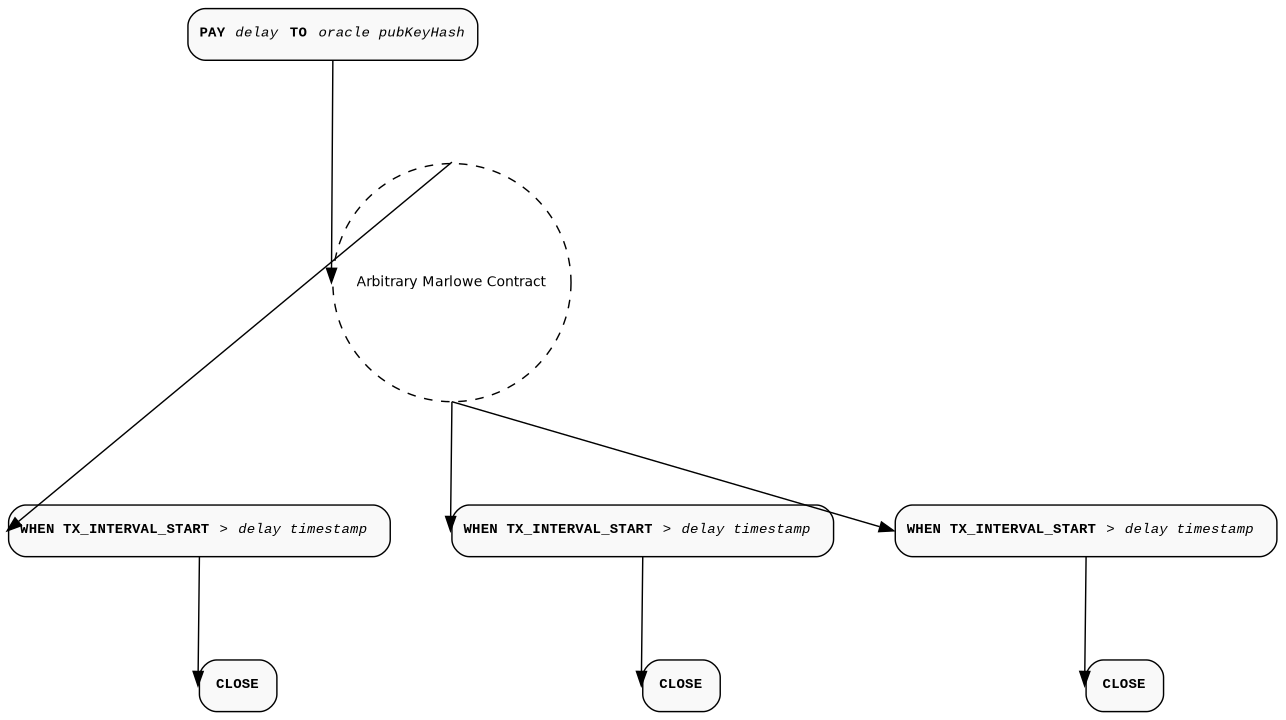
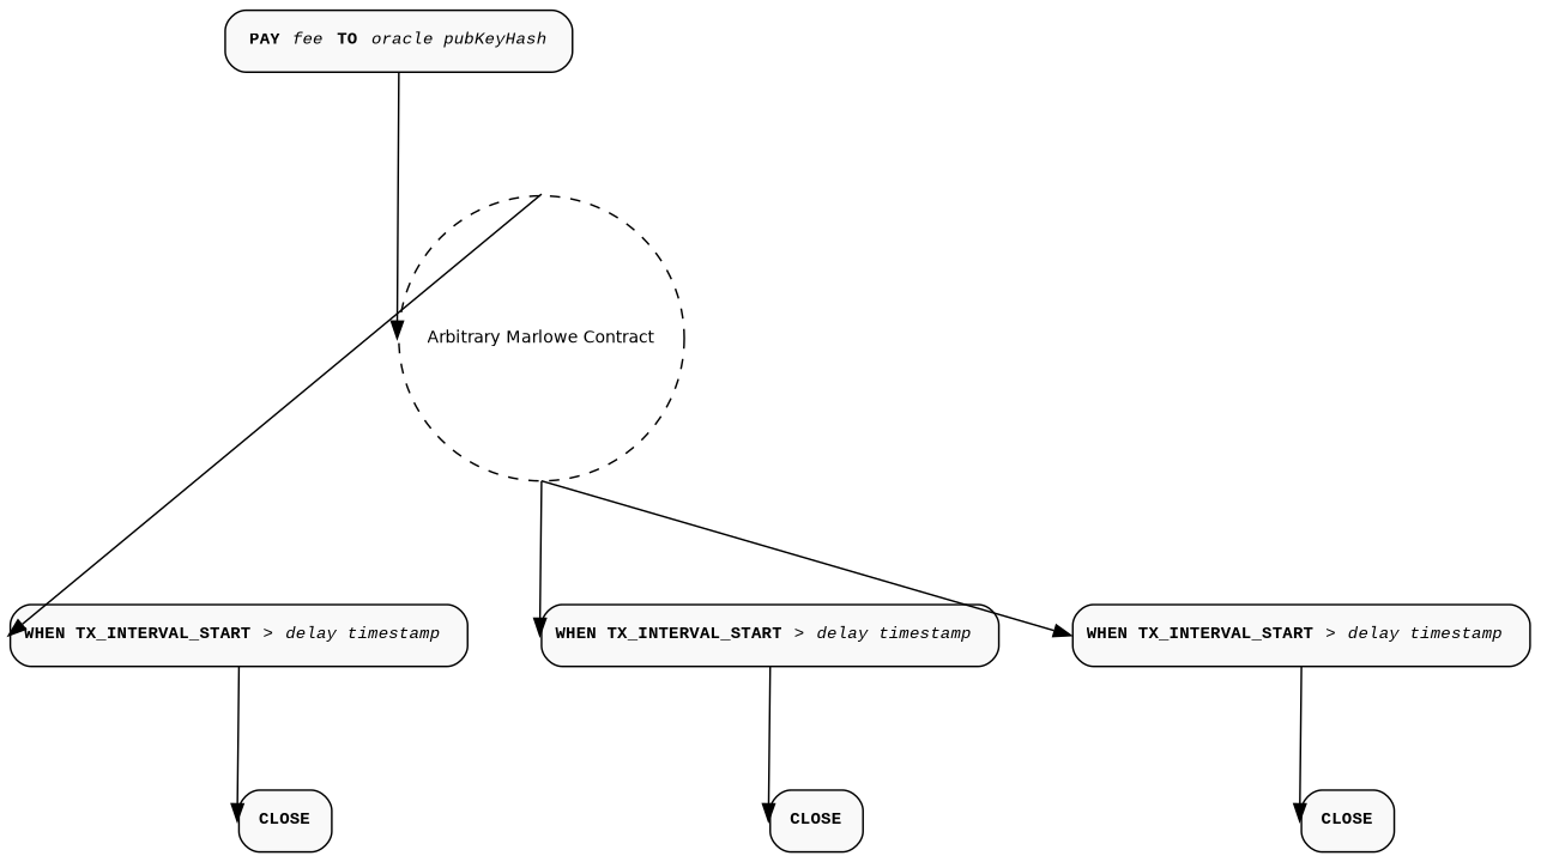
  digraph {
    nodesep=0.6
    rankdir=TD
    ranksep=1
    splines=line
    node [color="#aaa" fillcolor="#f9f9f9" fontname="Courier New" fontsize=10 shape=rect style="filled, rounded"]
    edge [color="#aaa" fontname="Courier New" fontsize=10 headport=w tailport=s]
-   n1 [label=<<b>PAY </b><i>delay</i> <b>TO</b> <i>oracle pubKeyHash</i>>]
+   n1 [label=<<b>PAY </b><i>fee</i> <b>TO</b> <i>oracle pubKeyHash</i>>]
    n2 [fillcolor=white fontname=Helvetica label=<Arbitrary Marlowe Contract> labeljust=c labelloc=c margin=0.05 padding=10 shape=circle style="dashed,rounded"]
    n3 [label=<<b>WHEN TX_INTERVAL_START</b> &gt; <i>delay timestamp</i> >]
    n4 [label=<<b>WHEN TX_INTERVAL_START</b> &gt; <i>delay timestamp</i> >]
    n5 [label=<<b>WHEN TX_INTERVAL_START</b> &gt; <i>delay timestamp</i> >]
    n6 [label=<<b>CLOSE</b>>]
    n7 [label=<<b>CLOSE</b>>]
    n8 [label=<<b>CLOSE</b>>]
    n1 -> n2
    n2 -> n3 [tailport=n]
    n2 -> n4
    n2 -> n5
    n3 -> n6
    n4 -> n7
    n5 -> n8
  }
